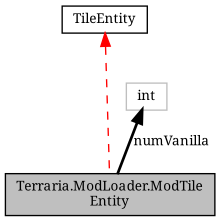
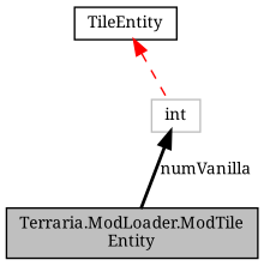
  digraph {
    fontname="Noto Serif"
    node [color=black fillcolor=white fontname="Noto Serif" fontsize=10 shape=record style=filled]
    edge [dir=back fontname="Noto Serif" fontsize=10 labelfontname=Helvetica labelfontsize=10]
    n1 [fillcolor=grey75 fontcolor=black height=0.2 label="Terraria.ModLoader.ModTile\lEntity" width=0.4]
    n2 [height=0.2 label=TileEntity width=0.4]
    n3 [color=grey75 height=0.2 label=int width=0.4]
-   n2 -> n1 [color=red style=dashed]
+   n2 -> n3 [color=red style=dashed]
    n3 -> n1 [color=black label=" numVanilla" style=bold]
  }
